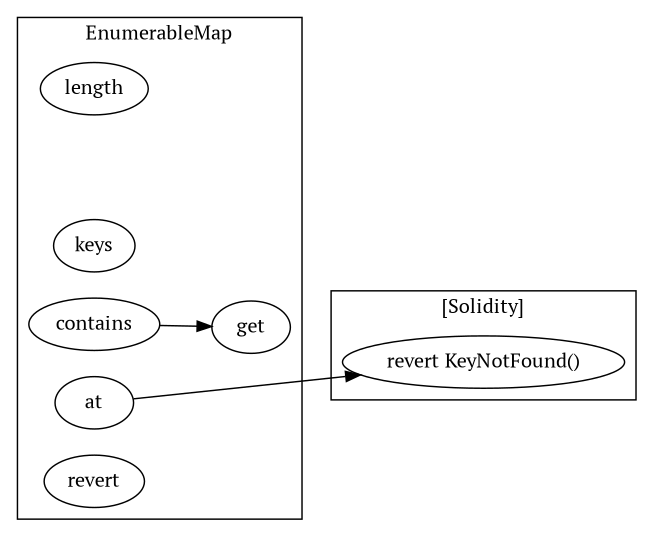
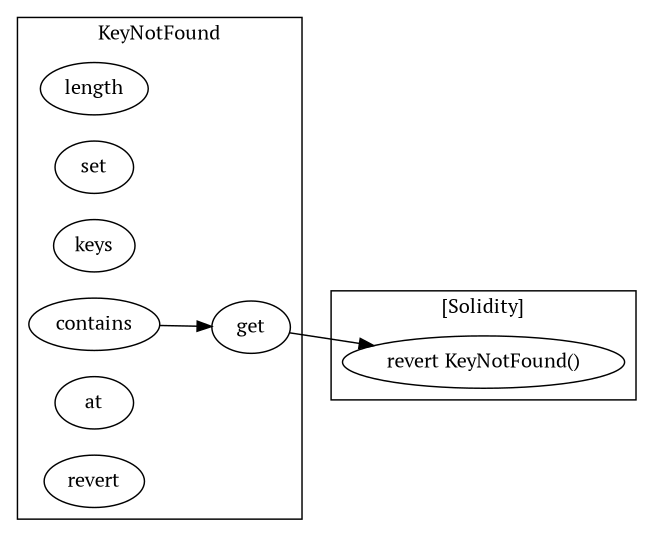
  strict digraph {
    fontname="PT Serif"
    rankdir=LR
    node [fontname="PT Serif"]
    edge [fontname="PT Serif"]
    n1 [label=length]
+   n2 [label=set]
    n3 [label=keys]
    n4 [label=contains]
    n5 [label=at]
    n6 [label=get]
    n7 [label=revert]
    "revert KeyNotFound()"
    subgraph cluster_1 {
-     label=EnumerableMap
+     label=KeyNotFound
      n1
+     n2
      n3
      n4
      n5
      n6
      n7
    }
    subgraph cluster_2 {
      label="[Solidity]"
      "revert KeyNotFound()"
    }
    n4 -> n6
-   n5 -> "revert KeyNotFound()"
+   n6 -> "revert KeyNotFound()"
  }
